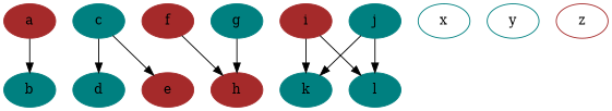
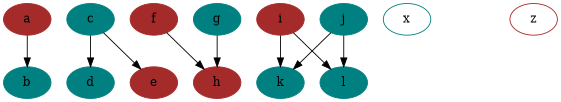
  strict digraph {
    node [color=teal style=filled]
    a [color=brown]
    b
    c
    d
    e [color=brown]
    f [color=brown]
    h [color=brown]
    g
    i [color=brown]
    k
    l
    j
    x [style=""]
-   y [style=""]
    z [color=brown style=""]
    a -> b
    c -> d
    c -> e
    f -> h
    g -> h
    i -> k
    i -> l
    j -> k
    j -> l
  }
